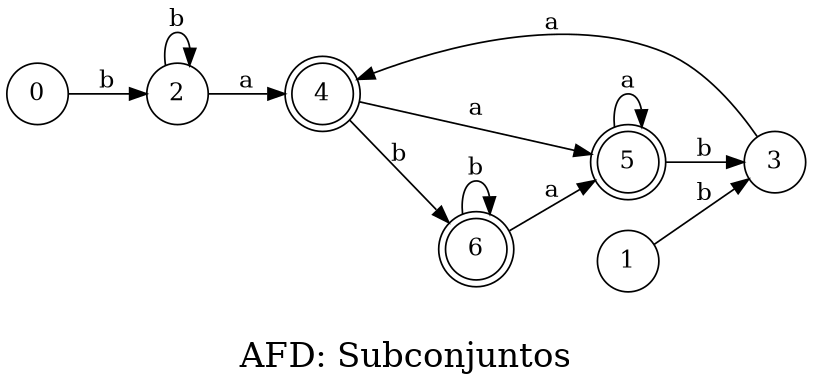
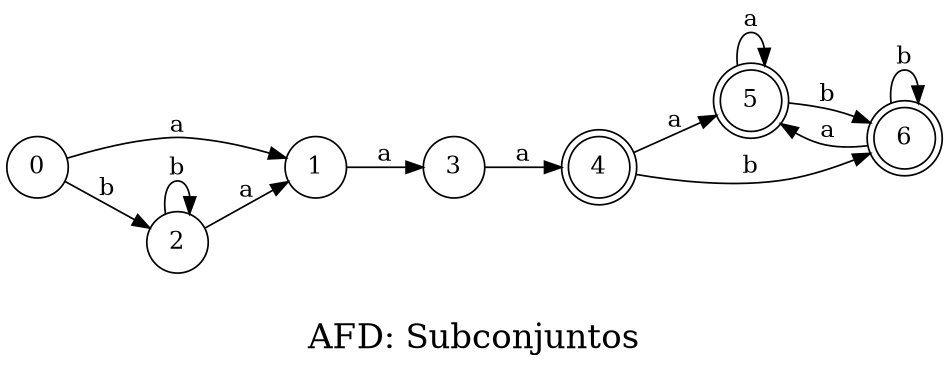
  digraph {
    fontsize=20
    label="\nAFD: Subconjuntos"
    rankdir=LR
    node [shape=circle]
    n1 [label=0]
    n2 [label=1]
    n3 [label=2]
    n4 [label=3]
    n5 [label=4 shape=doublecircle]
    n6 [label=5 shape=doublecircle]
    n7 [label=6 shape=doublecircle]
+   n1 -> n2 [label=a]
    n1 -> n3 [label=b]
-   n2 -> n4 [label=b]
-   n3 -> n5 [label=a]
+   n2 -> n4 [label=a]
+   n3 -> n2 [label=a]
    n3 -> n3 [label=b]
    n4 -> n5 [label=a]
    n5 -> n6 [label=a]
    n5 -> n7 [label=b]
    n6 -> n6 [label=a]
-   n6 -> n4 [label=b]
+   n6 -> n7 [label=b]
    n7 -> n6 [label=a]
    n7 -> n7 [label=b]
  }
